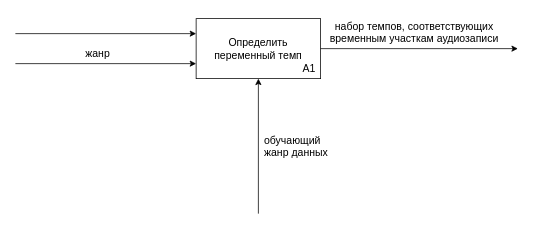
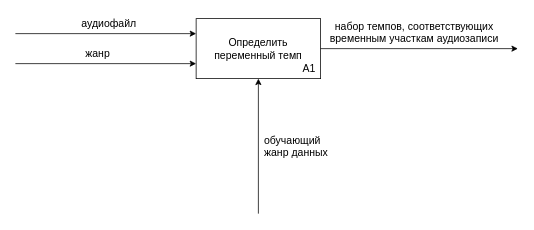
  <mxCell id="0" />
  <mxCell id="1" parent="0" />
  <mxCell id="2" value="Определить переменный темп" style="rounded=0;whiteSpace=wrap;html=1;fontSize=14;" vertex="1" parent="1"><mxGeometry x="261" y="24" width="166" height="80" as="geometry" /></mxCell>
  <mxCell id="3" value="А1" style="text;html=1;strokeColor=none;fillColor=none;align=center;verticalAlign=middle;whiteSpace=wrap;rounded=0;fontSize=14;" vertex="1" parent="1"><mxGeometry x="392" y="80" width="40" height="20" as="geometry" /></mxCell>
  <mxCell id="4" value="" style="endArrow=classic;html=1;fontSize=14;entryX=0;entryY=0.25;entryDx=0;entryDy=0;" edge="1" parent="1" target="2"><mxGeometry width="50" height="50" relative="1" as="geometry"><mxPoint x="20" y="44" as="sourcePoint" /><mxPoint x="340" y="64" as="targetPoint" /></mxGeometry></mxCell>
  <mxCell id="5" value="" style="endArrow=classic;html=1;fontSize=14;entryX=0;entryY=0.75;entryDx=0;entryDy=0;" edge="1" parent="1" target="2"><mxGeometry width="50" height="50" relative="1" as="geometry"><mxPoint x="20" y="84" as="sourcePoint" /><mxPoint x="261" y="80" as="targetPoint" /></mxGeometry></mxCell>
+ <mxCell id="6" value="аудиофайл" style="text;html=1;strokeColor=none;fillColor=none;align=center;verticalAlign=middle;whiteSpace=wrap;rounded=0;fontSize=14;" vertex="1" parent="1"><mxGeometry x="80" y="20" width="130" height="20" as="geometry" /></mxCell>
  <mxCell id="7" value="жанр" style="text;html=1;strokeColor=none;fillColor=none;align=center;verticalAlign=middle;whiteSpace=wrap;rounded=0;fontSize=14;" vertex="1" parent="1"><mxGeometry x="65" y="60" width="130" height="20" as="geometry" /></mxCell>
  <mxCell id="8" value="" style="endArrow=classic;html=1;fontSize=14;entryX=0.5;entryY=1;entryDx=0;entryDy=0;" edge="1" parent="1" target="2"><mxGeometry width="50" height="50" relative="1" as="geometry"><mxPoint x="344" y="284" as="sourcePoint" /><mxPoint x="340" y="124" as="targetPoint" /></mxGeometry></mxCell>
  <mxCell id="9" value="обучающий жанр данных" style="text;html=1;strokeColor=none;fillColor=none;align=left;verticalAlign=middle;whiteSpace=wrap;rounded=0;fontSize=14;" vertex="1" parent="1"><mxGeometry x="350" y="164" width="93" height="60" as="geometry" /></mxCell>
  <mxCell id="10" value="" style="endArrow=classic;html=1;fontSize=14;exitX=1;exitY=0.5;exitDx=0;exitDy=0;" edge="1" parent="1" source="2"><mxGeometry width="50" height="50" relative="1" as="geometry"><mxPoint x="290" y="104" as="sourcePoint" /><mxPoint x="690" y="64" as="targetPoint" /></mxGeometry></mxCell>
  <mxCell id="11" value="набор темпов, соответствующих временным участкам аудиозаписи" style="text;html=1;strokeColor=none;fillColor=none;align=center;verticalAlign=middle;whiteSpace=wrap;rounded=0;fontSize=14;" vertex="1" parent="1"><mxGeometry x="432" y="24" width="240" height="36" as="geometry" /></mxCell>
